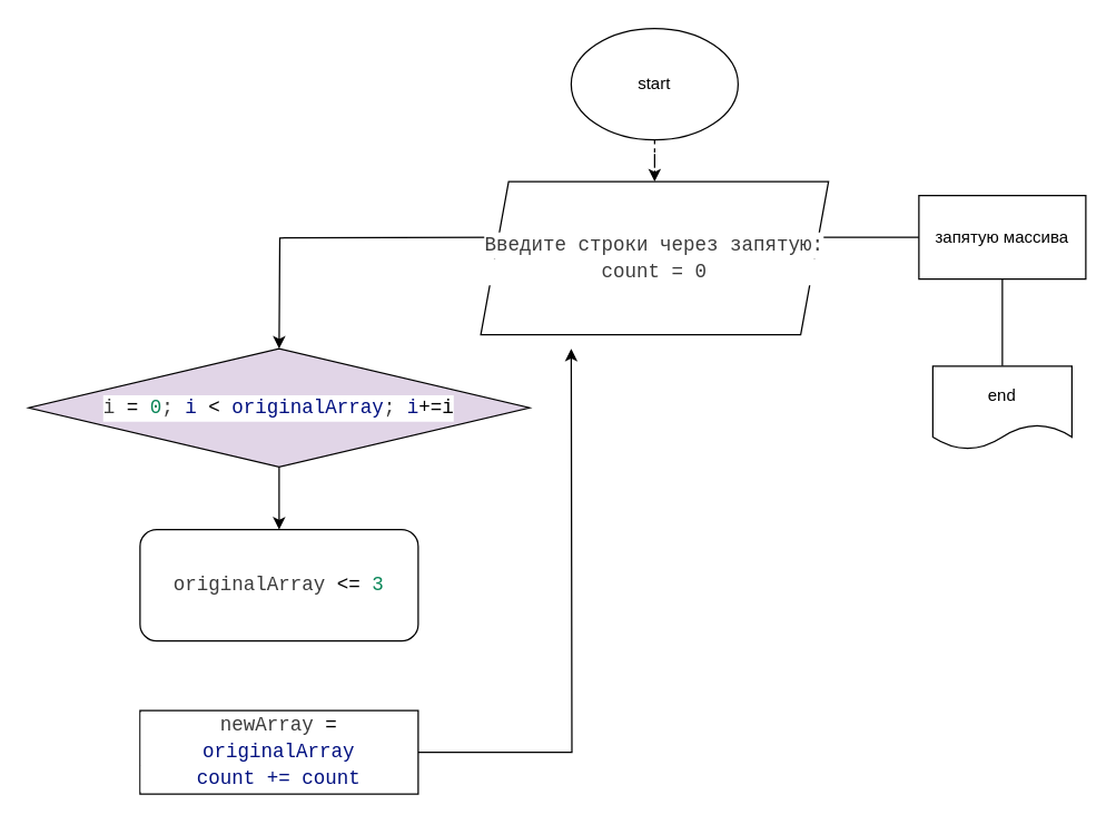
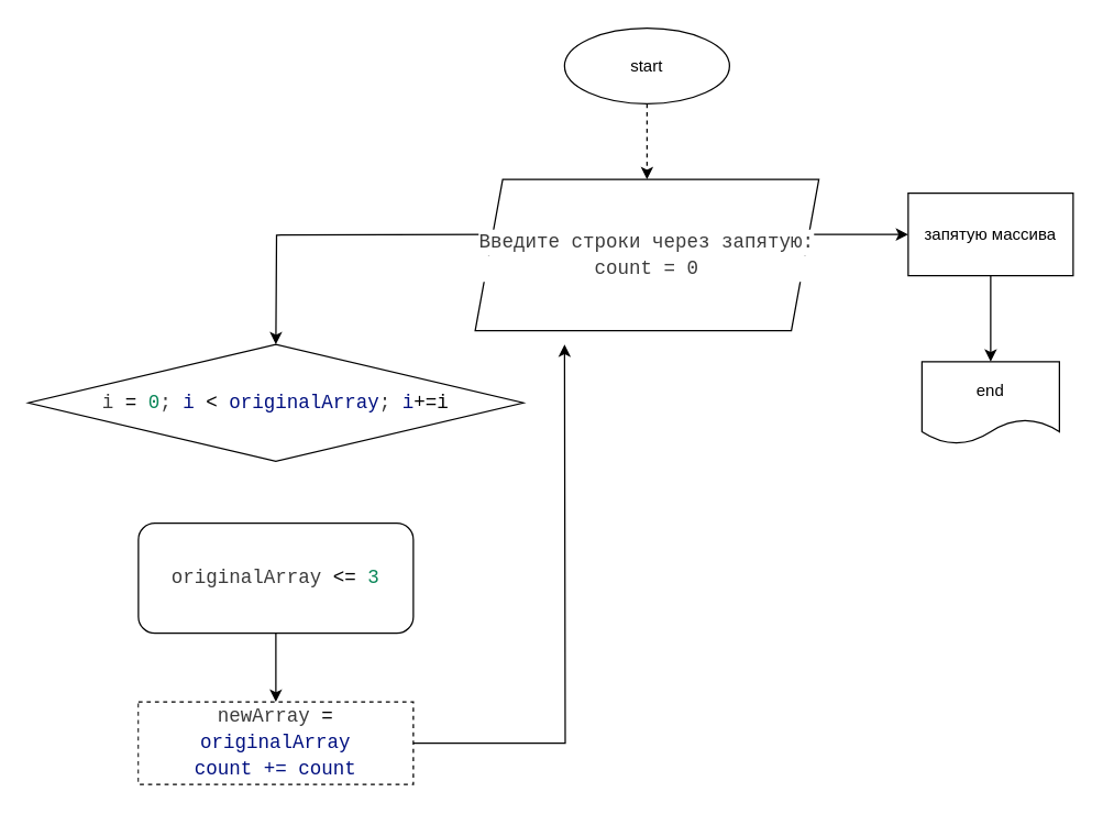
  <mxCell id="0" />
  <mxCell id="1" parent="0" />
  <mxCell id="2" style="edgeStyle=orthogonalEdgeStyle;rounded=0;orthogonalLoop=1;jettySize=auto;html=1;dashed=1;" edge="1" parent="1" source="3" target="6"><mxGeometry relative="1" as="geometry"><mxPoint x="470" y="150" as="targetPoint" /></mxGeometry></mxCell>
- <mxCell id="3" value="start" style="ellipse;whiteSpace=wrap;html=1;" vertex="1" parent="1"><mxGeometry x="410" y="20" width="120" height="80" as="geometry" /></mxCell>
+ <mxCell id="3" value="start" style="ellipse;whiteSpace=wrap;html=1;" vertex="1" parent="1"><mxGeometry x="410" y="20" width="120" height="55" as="geometry" /></mxCell>
  <mxCell id="4" value="" style="edgeStyle=orthogonalEdgeStyle;rounded=0;orthogonalLoop=1;jettySize=auto;html=1;" edge="1" parent="1"><mxGeometry relative="1" as="geometry"><mxPoint x="360" y="170" as="sourcePoint" /><mxPoint x="200" y="250" as="targetPoint" /></mxGeometry></mxCell>
- <mxCell id="5" value="" style="edgeStyle=orthogonalEdgeStyle;rounded=0;orthogonalLoop=1;jettySize=auto;html=1;endArrow=none;" edge="1" parent="1" source="6" target="14"><mxGeometry relative="1" as="geometry"><Array as="points"><mxPoint x="600" y="170" /><mxPoint x="600" y="170" /></Array></mxGeometry></mxCell>
+ <mxCell id="5" value="" style="edgeStyle=orthogonalEdgeStyle;rounded=0;orthogonalLoop=1;jettySize=auto;html=1;" edge="1" parent="1" source="6" target="14"><mxGeometry relative="1" as="geometry"><Array as="points"><mxPoint x="600" y="170" /><mxPoint x="600" y="170" /></Array></mxGeometry></mxCell>
  <mxCell id="6" value="&lt;div style=&quot;color: rgb(59, 59, 59); background-color: rgb(255, 255, 255); font-family: Consolas, &amp;quot;Courier New&amp;quot;, monospace; font-size: 14px; line-height: 19px;&quot;&gt;Введите строки через запятую:&lt;/div&gt;&lt;div style=&quot;color: rgb(59, 59, 59); background-color: rgb(255, 255, 255); font-family: Consolas, &amp;quot;Courier New&amp;quot;, monospace; font-size: 14px; line-height: 19px;&quot;&gt;count = 0&lt;/div&gt;" style="shape=parallelogram;perimeter=parallelogramPerimeter;whiteSpace=wrap;html=1;fixedSize=1;" vertex="1" parent="1"><mxGeometry x="345" y="130" width="250" height="110" as="geometry" /></mxCell>
- <mxCell id="7" value="" style="edgeStyle=orthogonalEdgeStyle;rounded=0;orthogonalLoop=1;jettySize=auto;html=1;" edge="1" parent="1" source="8" target="10"><mxGeometry relative="1" as="geometry" /></mxCell>
- <mxCell id="8" value="&lt;div style=&quot;background-color: rgb(255, 255, 255); font-family: Consolas, &amp;quot;Courier New&amp;quot;, monospace; font-size: 14px; line-height: 19px;&quot;&gt;&lt;font color=&quot;#3b3b3b&quot;&gt;i &lt;/font&gt;&lt;span style=&quot;color: rgb(0, 0, 0);&quot;&gt;=&lt;/span&gt; &lt;span style=&quot;color: rgb(9, 134, 88);&quot;&gt;0&lt;/span&gt;&lt;font color=&quot;#3b3b3b&quot;&gt;; &lt;/font&gt;&lt;span style=&quot;color: rgb(0, 16, 128);&quot;&gt;i&lt;/span&gt; &lt;span style=&quot;color: rgb(0, 0, 0);&quot;&gt;&amp;lt;&lt;/span&gt; &lt;span style=&quot;color: rgb(0, 16, 128);&quot;&gt;originalArray&lt;/span&gt;&lt;font color=&quot;#3b3b3b&quot;&gt;; &lt;/font&gt;&lt;span style=&quot;color: rgb(0, 16, 128);&quot;&gt;i&lt;/span&gt;+=i&lt;/div&gt;" style="rhombus;whiteSpace=wrap;html=1;fillColor=#e1d5e7;" vertex="1" parent="1"><mxGeometry x="20" y="250" width="360" height="85" as="geometry" /></mxCell>
+ <mxCell id="8" value="&lt;div style=&quot;background-color: rgb(255, 255, 255); font-family: Consolas, &amp;quot;Courier New&amp;quot;, monospace; font-size: 14px; line-height: 19px;&quot;&gt;&lt;font color=&quot;#3b3b3b&quot;&gt;i &lt;/font&gt;&lt;span style=&quot;color: rgb(0, 0, 0);&quot;&gt;=&lt;/span&gt; &lt;span style=&quot;color: rgb(9, 134, 88);&quot;&gt;0&lt;/span&gt;&lt;font color=&quot;#3b3b3b&quot;&gt;; &lt;/font&gt;&lt;span style=&quot;color: rgb(0, 16, 128);&quot;&gt;i&lt;/span&gt; &lt;span style=&quot;color: rgb(0, 0, 0);&quot;&gt;&amp;lt;&lt;/span&gt; &lt;span style=&quot;color: rgb(0, 16, 128);&quot;&gt;originalArray&lt;/span&gt;&lt;font color=&quot;#3b3b3b&quot;&gt;; &lt;/font&gt;&lt;span style=&quot;color: rgb(0, 16, 128);&quot;&gt;i&lt;/span&gt;+=i&lt;/div&gt;" style="rhombus;whiteSpace=wrap;html=1;" vertex="1" parent="1"><mxGeometry x="20" y="250" width="360" height="85" as="geometry" /></mxCell>
+ <mxCell id="9" value="" style="edgeStyle=orthogonalEdgeStyle;rounded=0;orthogonalLoop=1;jettySize=auto;html=1;" edge="1" parent="1" source="10" target="12"><mxGeometry relative="1" as="geometry" /></mxCell>
  <mxCell id="10" value="&lt;div style=&quot;background-color: rgb(255, 255, 255); font-family: Consolas, &amp;quot;Courier New&amp;quot;, monospace; font-size: 14px; line-height: 19px;&quot;&gt;&lt;div style=&quot;color: rgb(59, 59, 59); line-height: 19px;&quot;&gt;originalArray&amp;nbsp;&lt;span style=&quot;color: #000000;&quot;&gt;&amp;lt;=&lt;/span&gt; &lt;span style=&quot;color: #098658;&quot;&gt;3&lt;/span&gt;&lt;/div&gt;&lt;/div&gt;" style="whiteSpace=wrap;html=1;rounded=1;" vertex="1" parent="1"><mxGeometry x="100" y="380" width="200" height="80" as="geometry" /></mxCell>
  <mxCell id="11" style="edgeStyle=orthogonalEdgeStyle;rounded=0;orthogonalLoop=1;jettySize=auto;html=1;" edge="1" parent="1" source="12"><mxGeometry relative="1" as="geometry"><mxPoint x="410" y="250" as="targetPoint" /></mxGeometry></mxCell>
- <mxCell id="12" value="&lt;div style=&quot;color: rgb(59, 59, 59); background-color: rgb(255, 255, 255); font-family: Consolas, &amp;quot;Courier New&amp;quot;, monospace; font-size: 14px; line-height: 19px;&quot;&gt;newArray&amp;nbsp;&lt;span style=&quot;color: #000000;&quot;&gt;=&lt;/span&gt; &lt;span style=&quot;color: #001080;&quot;&gt;originalArray&lt;/span&gt;&lt;/div&gt;&lt;div style=&quot;color: rgb(59, 59, 59); background-color: rgb(255, 255, 255); font-family: Consolas, &amp;quot;Courier New&amp;quot;, monospace; font-size: 14px; line-height: 19px;&quot;&gt;&lt;span style=&quot;color: #001080;&quot;&gt;count += count&lt;/span&gt;&lt;/div&gt;" style="whiteSpace=wrap;html=1;" vertex="1" parent="1"><mxGeometry x="100" y="510" width="200" height="60" as="geometry" /></mxCell>
- <mxCell id="13" value="" style="edgeStyle=orthogonalEdgeStyle;rounded=0;orthogonalLoop=1;jettySize=auto;html=1;endArrow=none;" edge="1" parent="1" source="14" target="15"><mxGeometry relative="1" as="geometry" /></mxCell>
+ <mxCell id="12" value="&lt;div style=&quot;color: rgb(59, 59, 59); background-color: rgb(255, 255, 255); font-family: Consolas, &amp;quot;Courier New&amp;quot;, monospace; font-size: 14px; line-height: 19px;&quot;&gt;newArray&amp;nbsp;&lt;span style=&quot;color: #000000;&quot;&gt;=&lt;/span&gt; &lt;span style=&quot;color: #001080;&quot;&gt;originalArray&lt;/span&gt;&lt;/div&gt;&lt;div style=&quot;color: rgb(59, 59, 59); background-color: rgb(255, 255, 255); font-family: Consolas, &amp;quot;Courier New&amp;quot;, monospace; font-size: 14px; line-height: 19px;&quot;&gt;&lt;span style=&quot;color: #001080;&quot;&gt;count += count&lt;/span&gt;&lt;/div&gt;" style="whiteSpace=wrap;html=1;dashed=1;" vertex="1" parent="1"><mxGeometry x="100" y="510" width="200" height="60" as="geometry" /></mxCell>
+ <mxCell id="13" value="" style="edgeStyle=orthogonalEdgeStyle;rounded=0;orthogonalLoop=1;jettySize=auto;html=1;" edge="1" parent="1" source="14" target="15"><mxGeometry relative="1" as="geometry" /></mxCell>
  <mxCell id="14" value="запятую массива" style="whiteSpace=wrap;html=1;" vertex="1" parent="1"><mxGeometry x="660" y="140" width="120" height="60" as="geometry" /></mxCell>
  <mxCell id="15" value="end" style="shape=document;whiteSpace=wrap;html=1;boundedLbl=1;" vertex="1" parent="1"><mxGeometry x="670" y="262.5" width="100" height="60" as="geometry" /></mxCell>
